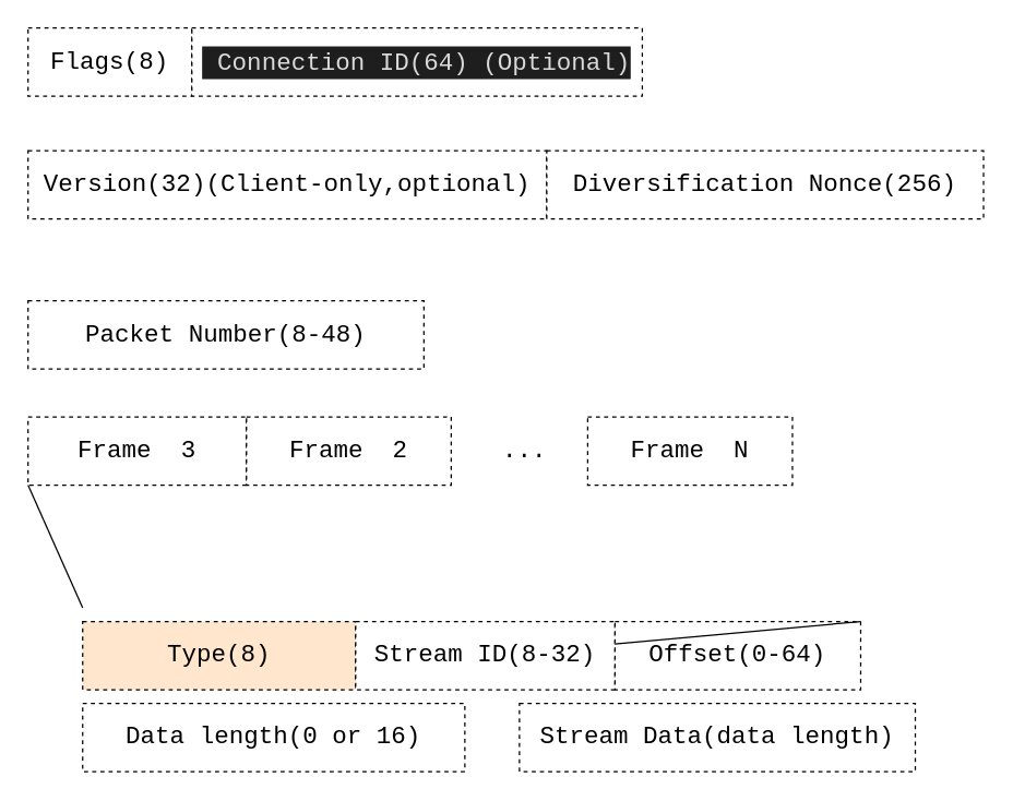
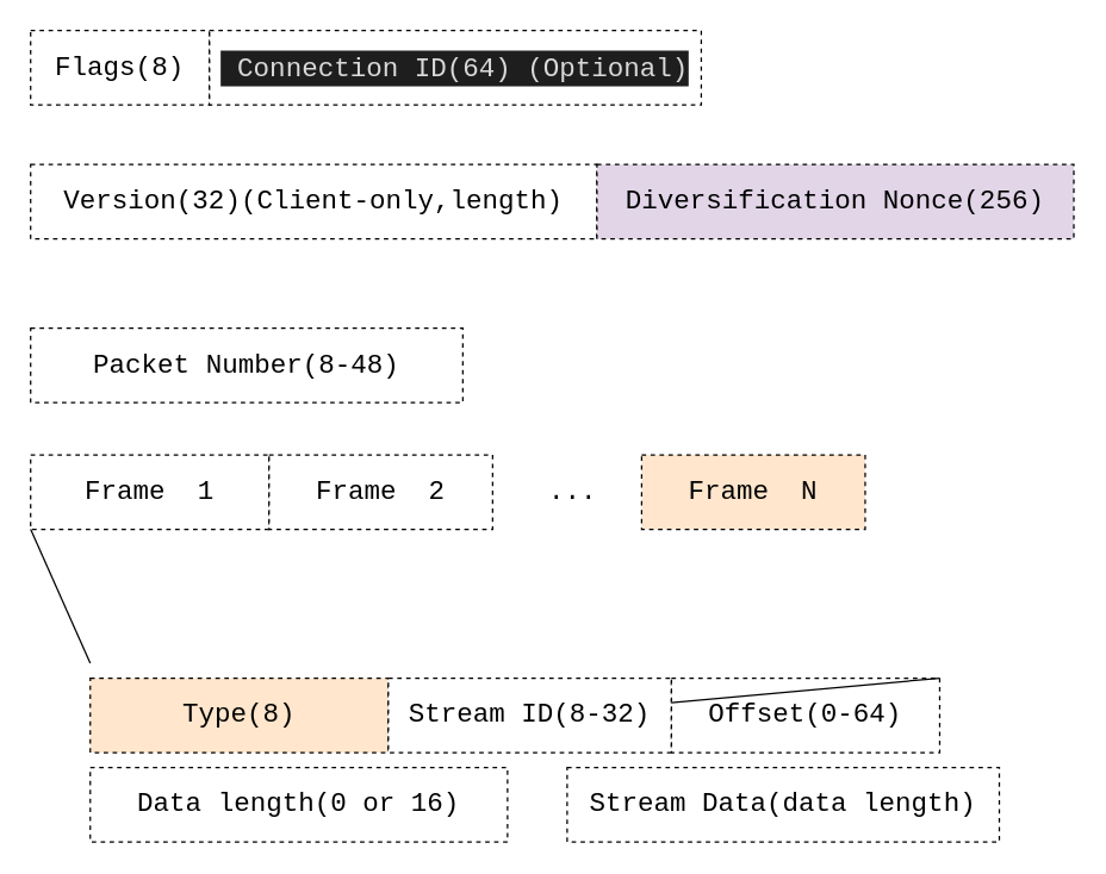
  <mxCell id="0" />
  <mxCell id="1" parent="0" />
  <mxCell id="2" value="&lt;font style=&quot;font-size: 18px;&quot;&gt;Flags(8)&lt;/font&gt;" style="rounded=0;whiteSpace=wrap;html=1;dashed=1;fontFamily=Courier New;" vertex="1" parent="1"><mxGeometry x="20" y="20" width="120" height="50" as="geometry" /></mxCell>
  <mxCell id="3" value="&lt;div style=&quot;color: rgb(218, 218, 218); background-color: rgb(30, 30, 30); font-size: 18px; line-height: 24px;&quot;&gt;&amp;nbsp;Connection ID(64) (Optional)&lt;/div&gt;" style="rounded=0;whiteSpace=wrap;html=1;dashed=1;fontFamily=Courier New;" vertex="1" parent="1"><mxGeometry x="140" y="20" width="330" height="50" as="geometry" /></mxCell>
- <mxCell id="4" value="&lt;font style=&quot;font-size: 18px;&quot;&gt;Version(32)(Client-only,optional)&lt;/font&gt;" style="rounded=0;whiteSpace=wrap;html=1;dashed=1;fontFamily=Courier New;" vertex="1" parent="1"><mxGeometry x="20" y="110" width="380" height="50" as="geometry" /></mxCell>
- <mxCell id="5" value="&lt;font style=&quot;font-size: 18px;&quot;&gt;Diversification Nonce(256)&lt;/font&gt;" style="rounded=0;whiteSpace=wrap;html=1;dashed=1;fontFamily=Courier New;" vertex="1" parent="1"><mxGeometry x="400" y="110" width="320" height="50" as="geometry" /></mxCell>
+ <mxCell id="4" value="&lt;font style=&quot;font-size: 18px;&quot;&gt;Version(32)(Client-only,length)&lt;/font&gt;" style="rounded=0;whiteSpace=wrap;html=1;dashed=1;fontFamily=Courier New;" vertex="1" parent="1"><mxGeometry x="20" y="110" width="380" height="50" as="geometry" /></mxCell>
+ <mxCell id="5" value="&lt;font style=&quot;font-size: 18px;&quot;&gt;Diversification Nonce(256)&lt;/font&gt;" style="rounded=0;whiteSpace=wrap;html=1;dashed=1;fontFamily=Courier New;fillColor=#e1d5e7;" vertex="1" parent="1"><mxGeometry x="400" y="110" width="320" height="50" as="geometry" /></mxCell>
  <mxCell id="6" value="&lt;font style=&quot;font-size: 18px;&quot;&gt;Packet Number(8-48)&lt;/font&gt;" style="rounded=0;whiteSpace=wrap;html=1;dashed=1;fontFamily=Courier New;" vertex="1" parent="1"><mxGeometry x="20" y="220" width="290" height="50" as="geometry" /></mxCell>
- <mxCell id="7" value="&lt;font style=&quot;font-size: 18px;&quot;&gt;Frame&amp;nbsp; 3&lt;/font&gt;" style="rounded=0;whiteSpace=wrap;html=1;dashed=1;fontFamily=Courier New;" vertex="1" parent="1"><mxGeometry x="20" y="305" width="160" height="50" as="geometry" /></mxCell>
+ <mxCell id="7" value="&lt;font style=&quot;font-size: 18px;&quot;&gt;Frame&amp;nbsp; 1&lt;/font&gt;" style="rounded=0;whiteSpace=wrap;html=1;dashed=1;fontFamily=Courier New;" vertex="1" parent="1"><mxGeometry x="20" y="305" width="160" height="50" as="geometry" /></mxCell>
  <mxCell id="8" value="&lt;font style=&quot;font-size: 18px;&quot;&gt;Frame&amp;nbsp; 2&lt;/font&gt;" style="rounded=0;whiteSpace=wrap;html=1;dashed=1;fontFamily=Courier New;" vertex="1" parent="1"><mxGeometry x="180" y="305" width="150" height="50" as="geometry" /></mxCell>
- <mxCell id="9" value="&lt;font style=&quot;font-size: 18px;&quot;&gt;Frame&amp;nbsp; N&lt;/font&gt;" style="rounded=0;whiteSpace=wrap;html=1;dashed=1;fontFamily=Courier New;" vertex="1" parent="1"><mxGeometry x="430" y="305" width="150" height="50" as="geometry" /></mxCell>
+ <mxCell id="9" value="&lt;font style=&quot;font-size: 18px;&quot;&gt;Frame&amp;nbsp; N&lt;/font&gt;" style="rounded=0;whiteSpace=wrap;html=1;dashed=1;fontFamily=Courier New;fillColor=#ffe6cc;" vertex="1" parent="1"><mxGeometry x="430" y="305" width="150" height="50" as="geometry" /></mxCell>
  <mxCell id="10" value="..." style="text;html=1;strokeColor=none;fillColor=none;align=center;verticalAlign=middle;whiteSpace=wrap;rounded=0;dashed=1;fontFamily=Courier New;fontSize=18;" vertex="1" parent="1"><mxGeometry x="354" y="315" width="60" height="30" as="geometry" /></mxCell>
  <mxCell id="11" value="&lt;font style=&quot;font-size: 18px;&quot;&gt;Type(8)&lt;/font&gt;" style="rounded=0;whiteSpace=wrap;html=1;dashed=1;fontFamily=Courier New;fillColor=#ffe6cc;" vertex="1" parent="1"><mxGeometry x="60" y="455" width="200" height="50" as="geometry" /></mxCell>
  <mxCell id="12" value="&lt;font style=&quot;font-size: 18px;&quot;&gt;Stream ID(8-32)&lt;/font&gt;" style="rounded=0;whiteSpace=wrap;html=1;dashed=1;fontFamily=Courier New;" vertex="1" parent="1"><mxGeometry x="260" y="455" width="190" height="50" as="geometry" /></mxCell>
  <mxCell id="13" value="&lt;font style=&quot;font-size: 18px;&quot;&gt;Offset(0-64)&lt;/font&gt;" style="rounded=0;whiteSpace=wrap;html=1;dashed=1;fontFamily=Courier New;" vertex="1" parent="1"><mxGeometry x="450" y="455" width="180" height="50" as="geometry" /></mxCell>
  <mxCell id="14" value="&lt;font style=&quot;font-size: 18px;&quot;&gt;Data length(0 or 16)&lt;/font&gt;" style="rounded=0;whiteSpace=wrap;html=1;dashed=1;fontFamily=Courier New;" vertex="1" parent="1"><mxGeometry x="60" y="515" width="280" height="50" as="geometry" /></mxCell>
  <mxCell id="15" value="&lt;font style=&quot;font-size: 18px;&quot;&gt;Stream Data(data length)&lt;/font&gt;" style="rounded=0;whiteSpace=wrap;html=1;dashed=1;fontFamily=Courier New;" vertex="1" parent="1"><mxGeometry x="380" y="515" width="290" height="50" as="geometry" /></mxCell>
  <mxCell id="16" value="" style="endArrow=none;html=1;fontFamily=Courier New;fontSize=18;entryX=0;entryY=1;entryDx=0;entryDy=0;" edge="1" parent="1" target="7"><mxGeometry width="50" height="50" relative="1" as="geometry"><mxPoint x="60" y="445" as="sourcePoint" /><mxPoint x="410" y="365" as="targetPoint" /></mxGeometry></mxCell>
  <mxCell id="17" value="" style="endArrow=none;html=1;fontFamily=Courier New;fontSize=18;exitX=1;exitY=0;exitDx=0;exitDy=0;" edge="1" parent="1" source="13" target="12"><mxGeometry width="50" height="50" relative="1" as="geometry"><mxPoint x="360" y="415" as="sourcePoint" /><mxPoint x="410" y="365" as="targetPoint" /></mxGeometry></mxCell>
